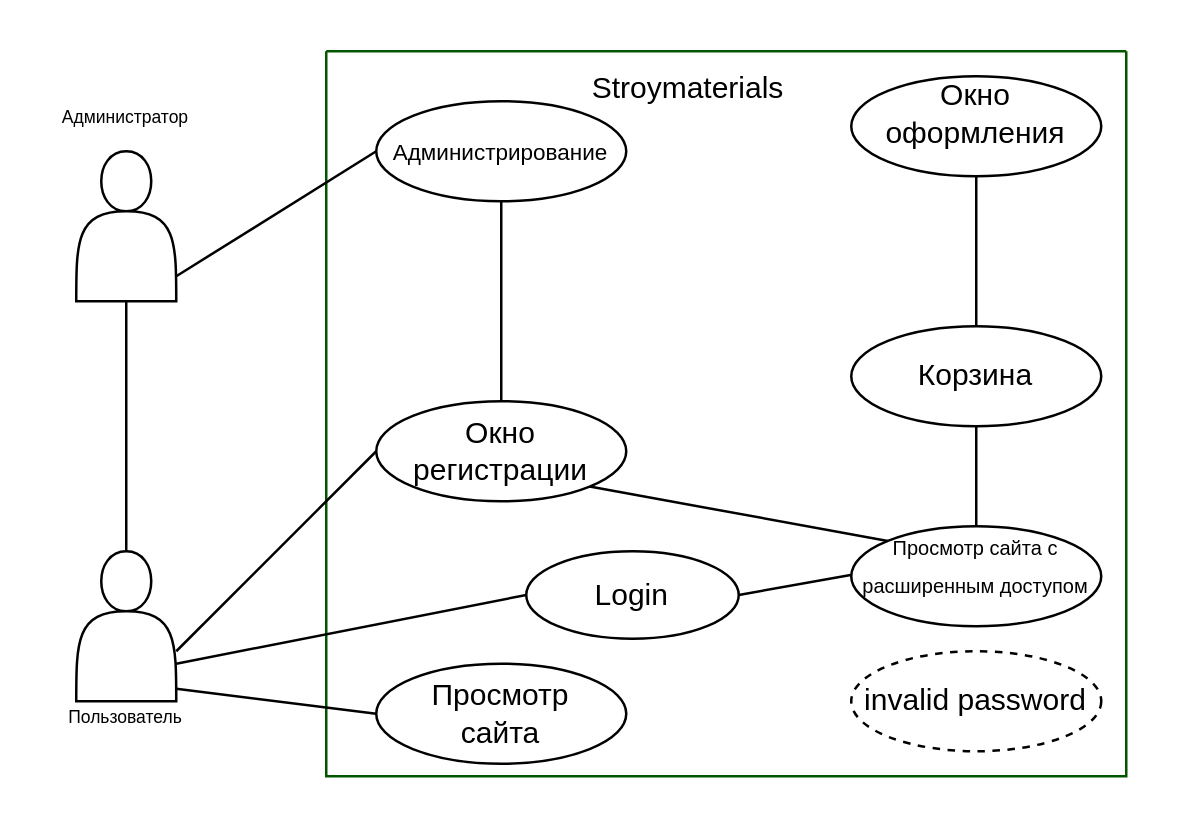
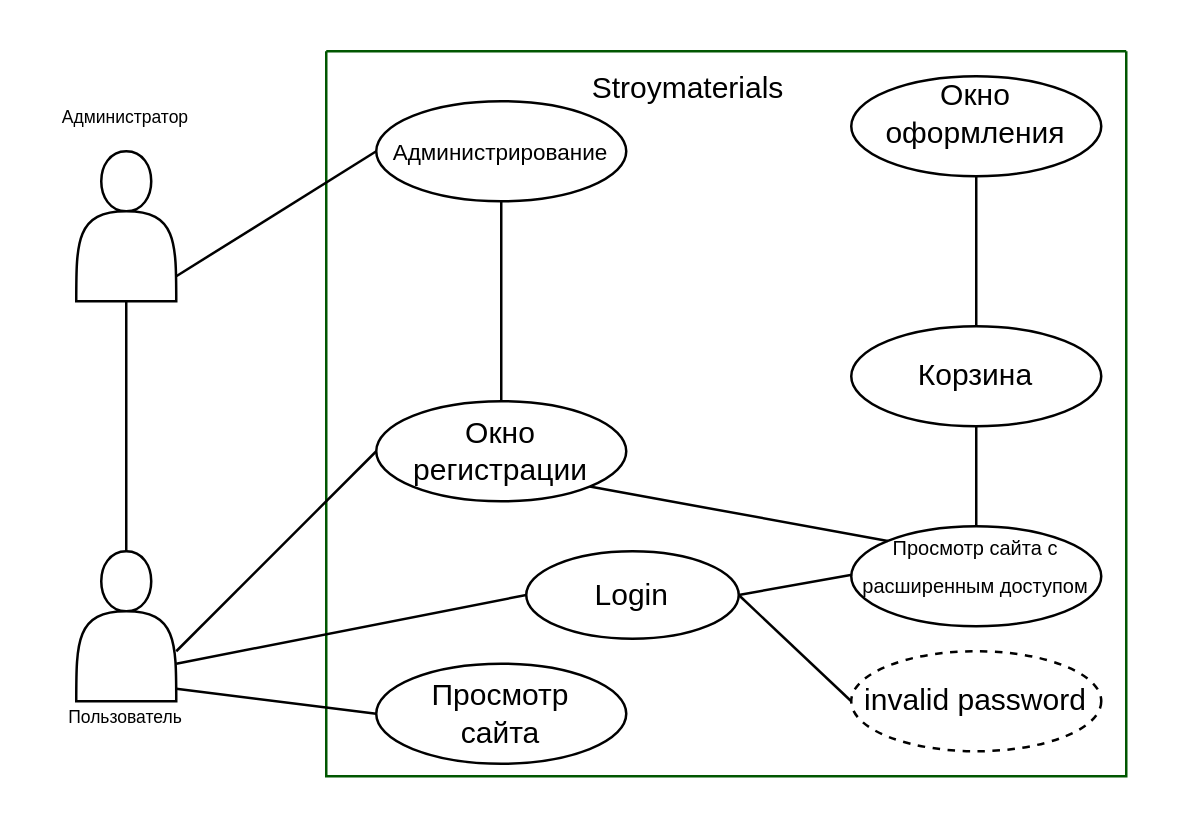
  <mxCell id="0" />
  <mxCell id="1" parent="0" />
  <mxCell id="2" value="" style="shape=actor;whiteSpace=wrap;html=1;" vertex="1" parent="1"><mxGeometry x="30" y="60" width="40" height="60" as="geometry" /></mxCell>
  <mxCell id="3" value="" style="shape=actor;whiteSpace=wrap;html=1;" vertex="1" parent="1"><mxGeometry x="30" y="220" width="40" height="60" as="geometry" /></mxCell>
  <mxCell id="4" value="" style="endArrow=none;html=1;rounded=0;" edge="1" parent="1"><mxGeometry width="50" height="50" relative="1" as="geometry"><mxPoint x="50" y="190" as="sourcePoint" /><mxPoint x="50" y="220" as="targetPoint" /><Array as="points"><mxPoint x="50" y="120" /></Array></mxGeometry></mxCell>
  <mxCell id="5" value="" style="swimlane;startSize=0;fillColor=#008a00;strokeColor=#005700;fillStyle=auto;fontColor=#ffffff;" vertex="1" parent="1"><mxGeometry x="130" y="20" width="320" height="290" as="geometry"><mxRectangle x="180" y="100" width="50" height="40" as="alternateBounds" /></mxGeometry></mxCell>
  <mxCell id="6" value="" style="ellipse;whiteSpace=wrap;html=1;" vertex="1" parent="5"><mxGeometry x="20" y="20" width="100" height="40" as="geometry" /></mxCell>
  <mxCell id="7" value="" style="ellipse;whiteSpace=wrap;html=1;" vertex="1" parent="5"><mxGeometry x="20" y="245" width="100" height="40" as="geometry" /></mxCell>
  <mxCell id="8" value="Stroymaterials" style="text;html=1;align=center;verticalAlign=middle;whiteSpace=wrap;rounded=0;" vertex="1" parent="5"><mxGeometry x="100" width="90" height="30" as="geometry" /></mxCell>
  <mxCell id="9" value="&lt;font style=&quot;font-size: 9px;&quot;&gt;Администрирование&lt;/font&gt;" style="text;html=1;align=center;verticalAlign=middle;whiteSpace=wrap;rounded=0;" vertex="1" parent="5"><mxGeometry x="40" y="25" width="60" height="30" as="geometry" /></mxCell>
  <mxCell id="10" value="" style="endArrow=none;html=1;rounded=0;exitX=0.5;exitY=0;exitDx=0;exitDy=0;" edge="1" parent="5" source="22"><mxGeometry width="50" height="50" relative="1" as="geometry"><mxPoint x="70" y="90" as="sourcePoint" /><mxPoint x="70" y="60" as="targetPoint" /></mxGeometry></mxCell>
  <mxCell id="11" value="Просмотр сайта" style="text;html=1;align=center;verticalAlign=middle;whiteSpace=wrap;rounded=0;" vertex="1" parent="5"><mxGeometry x="40" y="250" width="60" height="30" as="geometry" /></mxCell>
  <mxCell id="12" value="" style="ellipse;whiteSpace=wrap;html=1;" vertex="1" parent="5"><mxGeometry x="210" y="190" width="100" height="40" as="geometry" /></mxCell>
  <mxCell id="13" value="" style="endArrow=none;html=1;rounded=0;entryX=0.5;entryY=1;entryDx=0;entryDy=0;exitX=0.5;exitY=0;exitDx=0;exitDy=0;" edge="1" parent="5" source="12" target="18"><mxGeometry width="50" height="50" relative="1" as="geometry"><mxPoint x="180" y="160" as="sourcePoint" /><mxPoint x="230" y="110" as="targetPoint" /></mxGeometry></mxCell>
  <mxCell id="14" value="" style="endArrow=none;html=1;rounded=0;entryX=0;entryY=0;entryDx=0;entryDy=0;exitX=1;exitY=1;exitDx=0;exitDy=0;" edge="1" parent="5" source="21" target="12"><mxGeometry width="50" height="50" relative="1" as="geometry"><mxPoint x="120" y="180" as="sourcePoint" /><mxPoint x="170" y="130" as="targetPoint" /></mxGeometry></mxCell>
  <mxCell id="15" value="" style="endArrow=none;html=1;rounded=0;exitX=0.5;exitY=0;exitDx=0;exitDy=0;entryX=0.5;entryY=1;entryDx=0;entryDy=0;" edge="1" parent="5" source="18" target="27"><mxGeometry width="50" height="50" relative="1" as="geometry"><mxPoint x="210" y="110" as="sourcePoint" /><mxPoint x="260" y="70" as="targetPoint" /></mxGeometry></mxCell>
  <mxCell id="16" value="&lt;font style=&quot;font-size: 8px;&quot;&gt;&lt;font style=&quot;font-size: 8px;&quot;&gt;Просмотр сайта с расшире&lt;/font&gt;&lt;font style=&quot;font-size: 8px;&quot;&gt;нным доступом&lt;/font&gt;&lt;/font&gt;" style="text;html=1;align=center;verticalAlign=middle;whiteSpace=wrap;rounded=0;" vertex="1" parent="5"><mxGeometry x="210" y="190" width="100" height="30" as="geometry" /></mxCell>
  <mxCell id="17" value="" style="group" vertex="1" connectable="0" parent="5"><mxGeometry x="210" y="110" width="100" height="40" as="geometry" /></mxCell>
  <mxCell id="18" value="" style="ellipse;whiteSpace=wrap;html=1;" vertex="1" parent="17"><mxGeometry width="100" height="40" as="geometry" /></mxCell>
  <mxCell id="19" value="Корзина" style="text;html=1;align=center;verticalAlign=middle;whiteSpace=wrap;rounded=0;" vertex="1" parent="17"><mxGeometry x="20" y="5" width="60" height="30" as="geometry" /></mxCell>
  <mxCell id="20" value="" style="group" vertex="1" connectable="0" parent="5"><mxGeometry x="20" y="140" width="100" height="40" as="geometry" /></mxCell>
  <mxCell id="21" value="" style="ellipse;whiteSpace=wrap;html=1;" vertex="1" parent="20"><mxGeometry width="100" height="40" as="geometry" /></mxCell>
  <mxCell id="22" value="Окно регистрации" style="text;html=1;align=center;verticalAlign=middle;whiteSpace=wrap;rounded=0;" vertex="1" parent="20"><mxGeometry x="20" y="5" width="60" height="30" as="geometry" /></mxCell>
  <mxCell id="23" value="Login" style="ellipse;whiteSpace=wrap;html=1;" vertex="1" parent="5"><mxGeometry x="80" y="200" width="85" height="35" as="geometry" /></mxCell>
  <mxCell id="24" value="invalid password" style="ellipse;whiteSpace=wrap;html=1;dashed=1;" vertex="1" parent="5"><mxGeometry x="210" y="240" width="100" height="40" as="geometry" /></mxCell>
+ <mxCell id="25" value="" style="endArrow=none;html=1;rounded=0;exitX=1;exitY=0.5;exitDx=0;exitDy=0;entryX=0;entryY=0.5;entryDx=0;entryDy=0;" edge="1" parent="5" source="23" target="24"><mxGeometry width="50" height="50" relative="1" as="geometry"><mxPoint x="140" y="140" as="sourcePoint" /><mxPoint x="190" y="90" as="targetPoint" /></mxGeometry></mxCell>
  <mxCell id="26" value="" style="group" vertex="1" connectable="0" parent="5"><mxGeometry x="210" y="10" width="100" height="40" as="geometry" /></mxCell>
  <mxCell id="27" value="" style="ellipse;whiteSpace=wrap;html=1;" vertex="1" parent="26"><mxGeometry width="100" height="40" as="geometry" /></mxCell>
  <mxCell id="28" value="Окно оформления" style="text;html=1;align=center;verticalAlign=middle;whiteSpace=wrap;rounded=0;" vertex="1" parent="26"><mxGeometry x="20" width="60" height="30" as="geometry" /></mxCell>
  <mxCell id="29" value="" style="endArrow=none;html=1;rounded=0;entryX=0.003;entryY=0.646;entryDx=0;entryDy=0;exitX=1;exitY=0.5;exitDx=0;exitDy=0;entryPerimeter=0;" edge="1" parent="5" source="23" target="16"><mxGeometry width="50" height="50" relative="1" as="geometry"><mxPoint x="180" y="220" as="sourcePoint" /><mxPoint x="230" y="170" as="targetPoint" /></mxGeometry></mxCell>
  <mxCell id="30" value="&lt;font style=&quot;font-size: 7px;&quot;&gt;Администратор&lt;/font&gt;" style="text;html=1;align=center;verticalAlign=middle;whiteSpace=wrap;rounded=0;" vertex="1" parent="1"><mxGeometry x="20" y="30" width="60" height="30" as="geometry" /></mxCell>
  <mxCell id="31" value="" style="endArrow=none;html=1;rounded=0;" edge="1" parent="1"><mxGeometry width="50" height="50" relative="1" as="geometry"><mxPoint x="50" y="220" as="sourcePoint" /><mxPoint x="50" y="220" as="targetPoint" /><Array as="points" /></mxGeometry></mxCell>
  <mxCell id="32" value="" style="endArrow=none;html=1;rounded=0;" edge="1" parent="1"><mxGeometry width="50" height="50" relative="1" as="geometry"><mxPoint x="50" y="220" as="sourcePoint" /><mxPoint x="50" y="220" as="targetPoint" /><Array as="points" /></mxGeometry></mxCell>
  <mxCell id="33" value="&lt;font style=&quot;font-size: 7px;&quot;&gt;Пользователь&lt;/font&gt;" style="text;html=1;align=center;verticalAlign=middle;whiteSpace=wrap;rounded=0;" vertex="1" parent="1"><mxGeometry x="20" y="270" width="60" height="30" as="geometry" /></mxCell>
  <mxCell id="34" value="" style="endArrow=none;html=1;rounded=0;entryX=0;entryY=0.5;entryDx=0;entryDy=0;" edge="1" parent="1" target="6"><mxGeometry width="50" height="50" relative="1" as="geometry"><mxPoint x="70" y="110" as="sourcePoint" /><mxPoint x="120" y="60" as="targetPoint" /></mxGeometry></mxCell>
  <mxCell id="35" value="" style="endArrow=none;html=1;rounded=0;entryX=0;entryY=0.5;entryDx=0;entryDy=0;" edge="1" parent="1" target="7"><mxGeometry width="50" height="50" relative="1" as="geometry"><mxPoint x="70" y="275" as="sourcePoint" /><mxPoint x="120" y="225" as="targetPoint" /></mxGeometry></mxCell>
  <mxCell id="36" value="" style="endArrow=none;html=1;rounded=0;entryX=0;entryY=0.5;entryDx=0;entryDy=0;" edge="1" parent="1" target="21"><mxGeometry width="50" height="50" relative="1" as="geometry"><mxPoint x="70" y="260" as="sourcePoint" /><mxPoint x="120" y="210" as="targetPoint" /></mxGeometry></mxCell>
  <mxCell id="37" value="" style="endArrow=none;html=1;rounded=0;exitX=1;exitY=0.75;exitDx=0;exitDy=0;entryX=0;entryY=0.5;entryDx=0;entryDy=0;" edge="1" parent="1" source="3" target="23"><mxGeometry width="50" height="50" relative="1" as="geometry"><mxPoint x="60" y="270" as="sourcePoint" /><mxPoint x="110" y="220" as="targetPoint" /></mxGeometry></mxCell>
